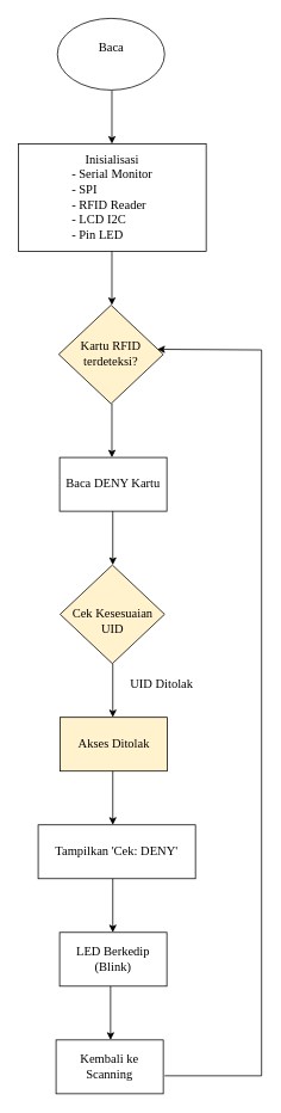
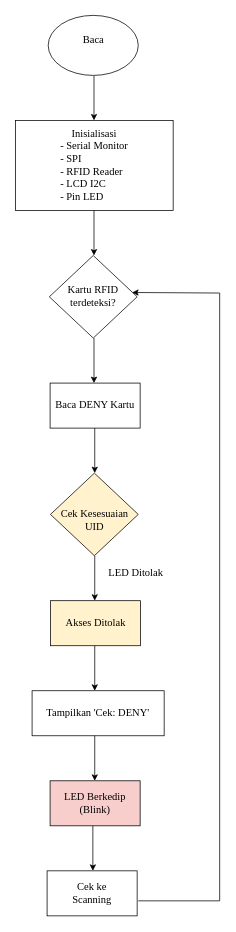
  <mxCell id="0" />
  <mxCell id="1" parent="0" />
  <mxCell id="2" value="" style="endArrow=classic;html=1;rounded=0;exitX=0.5;exitY=1;exitDx=0;exitDy=0;" edge="1" parent="1"><mxGeometry width="50" height="50" relative="1" as="geometry"><mxPoint x="124.5" y="100" as="sourcePoint" /><mxPoint x="124.5" y="160" as="targetPoint" /></mxGeometry></mxCell>
  <mxCell id="3" value="&lt;div&gt;&lt;font style=&quot;font-size: 14px;&quot; face=&quot;Comic Sans MS&quot;&gt;&lt;br&gt;&lt;/font&gt;&lt;/div&gt;&lt;font style=&quot;&quot; face=&quot;Comic Sans MS&quot;&gt;&lt;div style=&quot;font-size: 14px;&quot;&gt;&lt;font style=&quot;&quot; face=&quot;Comic Sans MS&quot;&gt;&lt;br&gt;&lt;/font&gt;&lt;/div&gt;&lt;font style=&quot;font-size: 14px;&quot;&gt;Inisialisasi&lt;/font&gt;&lt;/font&gt;&lt;div style=&quot;text-align: left;&quot;&gt;&lt;span style=&quot;background-color: initial; font-family: &amp;quot;Comic Sans MS&amp;quot;; font-size: 14px;&quot;&gt;- Serial Monitor&lt;/span&gt;&lt;/div&gt;&lt;div style=&quot;text-align: left;&quot;&gt;&lt;span style=&quot;background-color: initial; font-family: &amp;quot;Comic Sans MS&amp;quot;; font-size: 14px;&quot;&gt;- SPI&lt;/span&gt;&lt;/div&gt;&lt;div&gt;&lt;div style=&quot;text-align: left;&quot;&gt;&lt;span style=&quot;background-color: initial; font-family: &amp;quot;Comic Sans MS&amp;quot;; font-size: 14px;&quot;&gt;- RFID Reader&lt;/span&gt;&lt;/div&gt;&lt;div style=&quot;text-align: left;&quot;&gt;&lt;span style=&quot;background-color: initial; font-family: &amp;quot;Comic Sans MS&amp;quot;; font-size: 14px;&quot;&gt;- LCD I2C&lt;/span&gt;&lt;/div&gt;&lt;div style=&quot;text-align: left;&quot;&gt;&lt;span style=&quot;background-color: initial; font-family: &amp;quot;Comic Sans MS&amp;quot;; font-size: 14px;&quot;&gt;- Pin LED&amp;nbsp;&lt;/span&gt;&lt;/div&gt;&lt;div&gt;&lt;div&gt;&lt;div style=&quot;text-align: left;&quot;&gt;&lt;font size=&quot;3&quot;&gt;&lt;br&gt;&lt;/font&gt;&lt;/div&gt;&lt;/div&gt;&lt;div&gt;&lt;div&gt;&lt;br&gt;&lt;/div&gt;&lt;/div&gt;&lt;/div&gt;&lt;/div&gt;" style="rounded=0;whiteSpace=wrap;html=1;" vertex="1" parent="1"><mxGeometry x="20" y="160" width="210" height="120" as="geometry" /></mxCell>
  <mxCell id="4" value="" style="endArrow=classic;html=1;rounded=0;exitX=0.5;exitY=1;exitDx=0;exitDy=0;" edge="1" parent="1"><mxGeometry width="50" height="50" relative="1" as="geometry"><mxPoint x="124.5" y="280" as="sourcePoint" /><mxPoint x="124.5" y="340" as="targetPoint" /></mxGeometry></mxCell>
- <mxCell id="5" value="&lt;font face=&quot;Comic Sans MS&quot;&gt;&lt;span style=&quot;font-size: 14px;&quot;&gt;Kartu RFID terdeteksi?&lt;/span&gt;&lt;/font&gt;" style="rhombus;whiteSpace=wrap;html=1;fillColor=#fff2cc;" vertex="1" parent="1"><mxGeometry x="65" y="340" width="117" height="110" as="geometry" /></mxCell>
+ <mxCell id="5" value="&lt;font face=&quot;Comic Sans MS&quot;&gt;&lt;span style=&quot;font-size: 14px;&quot;&gt;Kartu RFID terdeteksi?&lt;/span&gt;&lt;/font&gt;" style="rhombus;whiteSpace=wrap;html=1;" vertex="1" parent="1"><mxGeometry x="65" y="340" width="117" height="110" as="geometry" /></mxCell>
  <mxCell id="6" value="" style="endArrow=classic;html=1;rounded=0;exitX=0.5;exitY=1;exitDx=0;exitDy=0;" edge="1" parent="1"><mxGeometry width="50" height="50" relative="1" as="geometry"><mxPoint x="124.5" y="450" as="sourcePoint" /><mxPoint x="124.5" y="510" as="targetPoint" /></mxGeometry></mxCell>
  <mxCell id="7" value="&lt;font face=&quot;Comic Sans MS&quot;&gt;&lt;span style=&quot;font-size: 14px;&quot;&gt;Baca DENY Kartu&lt;/span&gt;&lt;/font&gt;" style="rounded=0;whiteSpace=wrap;html=1;" vertex="1" parent="1"><mxGeometry x="66" y="510" width="120" height="60" as="geometry" /></mxCell>
  <mxCell id="8" value="" style="endArrow=classic;html=1;rounded=0;exitX=0.5;exitY=1;exitDx=0;exitDy=0;" edge="1" parent="1"><mxGeometry width="50" height="50" relative="1" as="geometry"><mxPoint x="125.5" y="570" as="sourcePoint" /><mxPoint x="125.5" y="630" as="targetPoint" /></mxGeometry></mxCell>
  <mxCell id="9" value="&lt;div&gt;&lt;font face=&quot;Comic Sans MS&quot;&gt;&lt;span style=&quot;font-size: 14px;&quot;&gt;&lt;br&gt;&lt;/span&gt;&lt;/font&gt;&lt;/div&gt;&lt;font face=&quot;Comic Sans MS&quot;&gt;&lt;span style=&quot;font-size: 14px;&quot;&gt;Cek Kesesuaian&lt;/span&gt;&lt;/font&gt;&lt;div&gt;&lt;font face=&quot;Comic Sans MS&quot;&gt;&lt;span style=&quot;font-size: 14px;&quot;&gt;UID&lt;/span&gt;&lt;/font&gt;&lt;/div&gt;" style="rhombus;whiteSpace=wrap;html=1;fillColor=#fff2cc;" vertex="1" parent="1"><mxGeometry x="66.5" y="630" width="117" height="110" as="geometry" /></mxCell>
  <mxCell id="10" value="" style="endArrow=classic;html=1;rounded=0;exitX=0.5;exitY=1;exitDx=0;exitDy=0;" edge="1" parent="1"><mxGeometry width="50" height="50" relative="1" as="geometry"><mxPoint x="125.5" y="740" as="sourcePoint" /><mxPoint x="125.5" y="800" as="targetPoint" /></mxGeometry></mxCell>
- <mxCell id="11" value="&lt;font style=&quot;font-size: 14px;&quot; face=&quot;Comic Sans MS&quot;&gt;UID Ditolak&lt;/font&gt;" style="text;html=1;align=center;verticalAlign=middle;resizable=0;points=[];autosize=1;strokeColor=none;fillColor=none;" vertex="1" parent="1"><mxGeometry x="130" y="748" width="100" height="30" as="geometry" /></mxCell>
+ <mxCell id="11" value="&lt;font style=&quot;font-size: 14px;&quot; face=&quot;Comic Sans MS&quot;&gt;LED Ditolak&lt;/font&gt;" style="text;html=1;align=center;verticalAlign=middle;resizable=0;points=[];autosize=1;strokeColor=none;fillColor=none;" vertex="1" parent="1"><mxGeometry x="130" y="748" width="100" height="30" as="geometry" /></mxCell>
  <mxCell id="12" value="&lt;font face=&quot;Comic Sans MS&quot;&gt;&lt;span style=&quot;font-size: 14px;&quot;&gt;Akses Ditolak&lt;/span&gt;&lt;/font&gt;" style="rounded=0;whiteSpace=wrap;html=1;fillColor=#fff2cc;" vertex="1" parent="1"><mxGeometry x="66.5" y="800" width="120" height="60" as="geometry" /></mxCell>
  <mxCell id="13" value="" style="endArrow=classic;html=1;rounded=0;exitX=0.5;exitY=1;exitDx=0;exitDy=0;" edge="1" parent="1"><mxGeometry width="50" height="50" relative="1" as="geometry"><mxPoint x="125.5" y="860" as="sourcePoint" /><mxPoint x="125.5" y="920" as="targetPoint" /></mxGeometry></mxCell>
  <mxCell id="14" value="&lt;font face=&quot;Comic Sans MS&quot;&gt;&lt;span style=&quot;font-size: 14px;&quot;&gt;Tampilkan 'Cek: DENY'&lt;/span&gt;&lt;/font&gt;" style="rounded=0;whiteSpace=wrap;html=1;" vertex="1" parent="1"><mxGeometry x="42" y="920" width="176" height="60" as="geometry" /></mxCell>
  <mxCell id="15" value="" style="endArrow=classic;html=1;rounded=0;exitX=0.5;exitY=1;exitDx=0;exitDy=0;" edge="1" parent="1"><mxGeometry width="50" height="50" relative="1" as="geometry"><mxPoint x="125.5" y="980" as="sourcePoint" /><mxPoint x="125.5" y="1040" as="targetPoint" /></mxGeometry></mxCell>
- <mxCell id="16" value="&lt;font face=&quot;Comic Sans MS&quot;&gt;&lt;span style=&quot;font-size: 14px;&quot;&gt;LED Berkedip (Blink)&lt;/span&gt;&lt;/font&gt;" style="rounded=0;whiteSpace=wrap;html=1;" vertex="1" parent="1"><mxGeometry x="66" y="1040" width="120" height="60" as="geometry" /></mxCell>
+ <mxCell id="16" value="&lt;font face=&quot;Comic Sans MS&quot;&gt;&lt;span style=&quot;font-size: 14px;&quot;&gt;LED Berkedip (Blink)&lt;/span&gt;&lt;/font&gt;" style="rounded=0;whiteSpace=wrap;html=1;fillColor=#f8cecc;" vertex="1" parent="1"><mxGeometry x="66" y="1040" width="120" height="60" as="geometry" /></mxCell>
  <mxCell id="17" value="" style="endArrow=classic;html=1;rounded=0;exitX=0.5;exitY=1;exitDx=0;exitDy=0;" edge="1" parent="1"><mxGeometry width="50" height="50" relative="1" as="geometry"><mxPoint x="123" y="1100" as="sourcePoint" /><mxPoint x="123" y="1160" as="targetPoint" /></mxGeometry></mxCell>
- <mxCell id="18" value="&lt;font face=&quot;Comic Sans MS&quot;&gt;&lt;span style=&quot;font-size: 14px;&quot;&gt;Kembali ke&lt;/span&gt;&lt;/font&gt;&lt;div&gt;&lt;font face=&quot;Comic Sans MS&quot;&gt;&lt;span style=&quot;font-size: 14px;&quot;&gt;Scanning&lt;/span&gt;&lt;/font&gt;&lt;/div&gt;" style="rounded=0;whiteSpace=wrap;html=1;" vertex="1" parent="1"><mxGeometry x="62" y="1160" width="120" height="60" as="geometry" /></mxCell>
+ <mxCell id="18" value="&lt;font face=&quot;Comic Sans MS&quot;&gt;&lt;span style=&quot;font-size: 14px;&quot;&gt;Cek ke&lt;/span&gt;&lt;/font&gt;&lt;div&gt;&lt;font face=&quot;Comic Sans MS&quot;&gt;&lt;span style=&quot;font-size: 14px;&quot;&gt;Scanning&lt;/span&gt;&lt;/font&gt;&lt;/div&gt;" style="rounded=0;whiteSpace=wrap;html=1;" vertex="1" parent="1"><mxGeometry x="62" y="1160" width="120" height="60" as="geometry" /></mxCell>
  <mxCell id="19" value="" style="endArrow=none;html=1;rounded=0;" edge="1" parent="1"><mxGeometry width="50" height="50" relative="1" as="geometry"><mxPoint x="183.5" y="1200" as="sourcePoint" /><mxPoint x="292" y="1200" as="targetPoint" /></mxGeometry></mxCell>
  <mxCell id="20" value="" style="endArrow=none;html=1;rounded=0;" edge="1" parent="1"><mxGeometry width="50" height="50" relative="1" as="geometry"><mxPoint x="292" y="1200" as="sourcePoint" /><mxPoint x="292" y="390" as="targetPoint" /></mxGeometry></mxCell>
  <mxCell id="21" value="" style="endArrow=classic;html=1;rounded=0;entryX=0.943;entryY=0.448;entryDx=0;entryDy=0;entryPerimeter=0;" edge="1" parent="1" target="5"><mxGeometry width="50" height="50" relative="1" as="geometry"><mxPoint x="292" y="390" as="sourcePoint" /><mxPoint x="342" y="340" as="targetPoint" /></mxGeometry></mxCell>
  <mxCell id="22" value="&#10;&lt;span style=&quot;color: rgb(0, 0, 0); font-family: &amp;quot;Comic Sans MS&amp;quot;; font-size: 14px; font-style: normal; font-variant-ligatures: normal; font-variant-caps: normal; font-weight: 400; letter-spacing: normal; orphans: 2; text-align: center; text-indent: 0px; text-transform: none; widows: 2; word-spacing: 0px; -webkit-text-stroke-width: 0px; white-space: normal; background-color: rgb(251, 251, 251); text-decoration-thickness: initial; text-decoration-style: initial; text-decoration-color: initial; display: inline !important; float: none;&quot;&gt;Baca&lt;/span&gt;&#10;&#10;" style="ellipse;whiteSpace=wrap;html=1;" vertex="1" parent="1"><mxGeometry x="63.5" y="20" width="120" height="80" as="geometry" /></mxCell>
